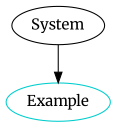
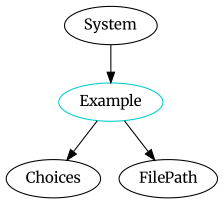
  digraph {
    fontname=Merriweather
    node [fontname=Merriweather]
    edge [fontname=Merriweather]
    n1 [color=cyan3 label=Example shape=oval]
+   Choices
+   FilePath
    System
+   n1 -> Choices
+   n1 -> FilePath
    System -> n1
  }
